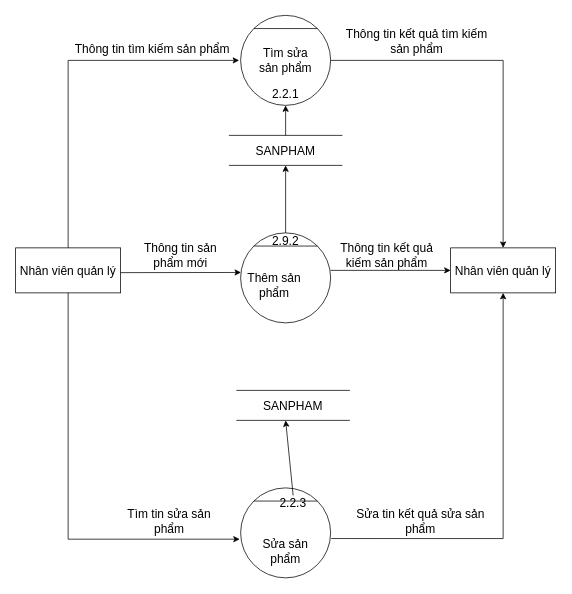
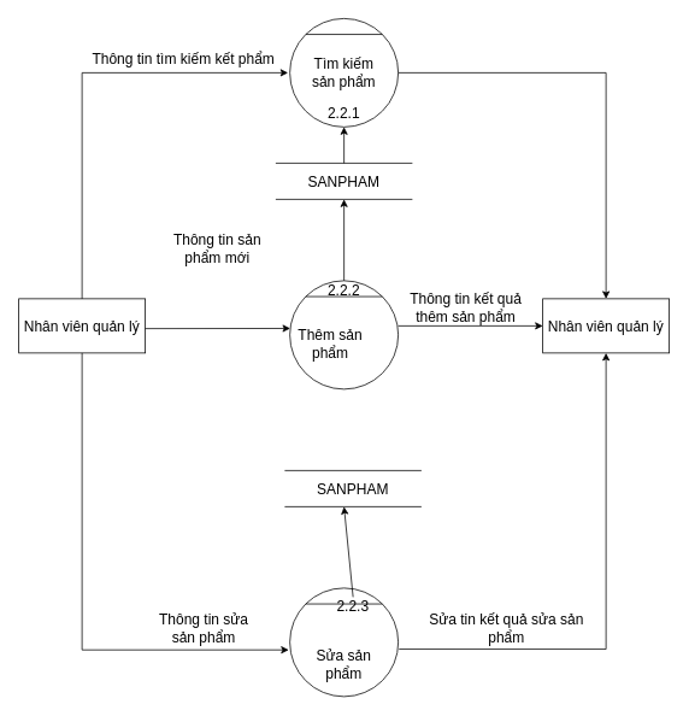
  <mxCell id="0" />
  <mxCell id="1" parent="0" />
  <mxCell id="2" value="" style="ellipse;whiteSpace=wrap;html=1;aspect=fixed;fontSize=16;" parent="1" vertex="1"><mxGeometry x="320" y="20" width="120" height="120" as="geometry" /></mxCell>
  <mxCell id="3" value="" style="endArrow=none;html=1;rounded=0;exitX=0;exitY=0;exitDx=0;exitDy=0;entryX=1;entryY=0;entryDx=0;entryDy=0;fontSize=16;" parent="1" source="2" target="2" edge="1"><mxGeometry width="50" height="50" relative="1" as="geometry"><mxPoint x="660" y="575" as="sourcePoint" /><mxPoint x="710" y="525" as="targetPoint" /></mxGeometry></mxCell>
- <mxCell id="4" value="Tìm sửa sản phẩm" style="text;html=1;strokeColor=none;fillColor=none;align=center;verticalAlign=middle;whiteSpace=wrap;rounded=0;fontSize=16;" parent="1" vertex="1"><mxGeometry x="340" y="65" width="80" height="30" as="geometry" /></mxCell>
+ <mxCell id="4" value="Tìm kiếm sản phẩm" style="text;html=1;strokeColor=none;fillColor=none;align=center;verticalAlign=middle;whiteSpace=wrap;rounded=0;fontSize=16;" parent="1" vertex="1"><mxGeometry x="340" y="65" width="80" height="30" as="geometry" /></mxCell>
  <mxCell id="5" value="" style="ellipse;whiteSpace=wrap;html=1;aspect=fixed;fontSize=16;" parent="1" vertex="1"><mxGeometry x="320" y="310" width="120" height="120" as="geometry" /></mxCell>
  <mxCell id="6" value="" style="endArrow=none;html=1;rounded=0;exitX=0;exitY=0;exitDx=0;exitDy=0;entryX=1;entryY=0;entryDx=0;entryDy=0;fontSize=16;" parent="1" source="5" target="5" edge="1"><mxGeometry width="50" height="50" relative="1" as="geometry"><mxPoint x="660" y="865" as="sourcePoint" /><mxPoint x="710" y="815" as="targetPoint" /></mxGeometry></mxCell>
  <mxCell id="7" value="&lt;font style=&quot;font-size: 16px&quot;&gt;Thêm sản phẩm&lt;/font&gt;" style="text;html=1;strokeColor=none;fillColor=none;align=center;verticalAlign=middle;whiteSpace=wrap;rounded=0;fontSize=16;" parent="1" vertex="1"><mxGeometry x="325" y="365" width="80" height="30" as="geometry" /></mxCell>
  <mxCell id="8" value="" style="ellipse;whiteSpace=wrap;html=1;aspect=fixed;fontSize=16;" parent="1" vertex="1"><mxGeometry x="320" y="650" width="120" height="120" as="geometry" /></mxCell>
  <mxCell id="9" value="" style="endArrow=none;html=1;rounded=0;exitX=0;exitY=0;exitDx=0;exitDy=0;entryX=1;entryY=0;entryDx=0;entryDy=0;fontSize=16;" parent="1" source="8" target="8" edge="1"><mxGeometry width="50" height="50" relative="1" as="geometry"><mxPoint x="660" y="1205" as="sourcePoint" /><mxPoint x="710" y="1155" as="targetPoint" /></mxGeometry></mxCell>
  <mxCell id="10" value="&lt;font style=&quot;font-size: 16px&quot;&gt;Sửa sản phẩm&lt;/font&gt;" style="text;html=1;strokeColor=none;fillColor=none;align=center;verticalAlign=middle;whiteSpace=wrap;rounded=0;fontSize=16;" parent="1" vertex="1"><mxGeometry x="340" y="720" width="80" height="30" as="geometry" /></mxCell>
  <mxCell id="11" value="Nhân viên quản lý" style="rounded=0;whiteSpace=wrap;html=1;fontSize=16;" parent="1" vertex="1"><mxGeometry x="20" y="330" width="140" height="60" as="geometry" /></mxCell>
  <mxCell id="12" value="Nhân viên quản lý" style="rounded=0;whiteSpace=wrap;html=1;fontSize=16;" parent="1" vertex="1"><mxGeometry x="600" y="330" width="140" height="60" as="geometry" /></mxCell>
  <mxCell id="13" value="&lt;font style=&quot;font-size: 16px&quot;&gt;2.2.1&lt;/font&gt;" style="text;html=1;strokeColor=none;fillColor=none;align=center;verticalAlign=middle;whiteSpace=wrap;rounded=0;" parent="1" vertex="1"><mxGeometry x="350" y="115" width="60" height="20" as="geometry" /></mxCell>
- <mxCell id="14" value="&lt;font style=&quot;font-size: 16px&quot;&gt;2.9.2&lt;/font&gt;" style="text;html=1;strokeColor=none;fillColor=none;align=center;verticalAlign=middle;whiteSpace=wrap;rounded=0;" parent="1" vertex="1"><mxGeometry x="360" y="310" width="40" height="20" as="geometry" /></mxCell>
+ <mxCell id="14" value="&lt;font style=&quot;font-size: 16px&quot;&gt;2.2.2&lt;/font&gt;" style="text;html=1;strokeColor=none;fillColor=none;align=center;verticalAlign=middle;whiteSpace=wrap;rounded=0;" parent="1" vertex="1"><mxGeometry x="360" y="310" width="40" height="20" as="geometry" /></mxCell>
  <mxCell id="15" value="&lt;font style=&quot;font-size: 16px&quot;&gt;2.2.3&lt;/font&gt;" style="text;html=1;strokeColor=none;fillColor=none;align=center;verticalAlign=middle;whiteSpace=wrap;rounded=0;" parent="1" vertex="1"><mxGeometry x="360" y="660" width="60" height="20" as="geometry" /></mxCell>
  <mxCell id="16" value="" style="edgeStyle=segmentEdgeStyle;endArrow=classic;html=1;rounded=0;fontSize=16;exitX=0.5;exitY=0;exitDx=0;exitDy=0;" parent="1" source="11" edge="1"><mxGeometry width="50" height="50" relative="1" as="geometry"><mxPoint x="410" y="320" as="sourcePoint" /><mxPoint x="318" y="80" as="targetPoint" /><Array as="points"><mxPoint x="90" y="80" /><mxPoint x="318" y="80" /></Array></mxGeometry></mxCell>
  <mxCell id="17" value="" style="endArrow=classic;html=1;rounded=0;fontSize=16;entryX=0.004;entryY=0.44;entryDx=0;entryDy=0;entryPerimeter=0;" parent="1" target="5" edge="1"><mxGeometry width="50" height="50" relative="1" as="geometry"><mxPoint x="160" y="363" as="sourcePoint" /><mxPoint x="460" y="355" as="targetPoint" /></mxGeometry></mxCell>
  <mxCell id="18" value="" style="edgeStyle=segmentEdgeStyle;endArrow=classic;html=1;rounded=0;fontSize=16;exitX=0.5;exitY=1;exitDx=0;exitDy=0;entryX=-0.01;entryY=0.57;entryDx=0;entryDy=0;entryPerimeter=0;" parent="1" source="11" target="8" edge="1"><mxGeometry width="50" height="50" relative="1" as="geometry"><mxPoint x="410" y="505" as="sourcePoint" /><mxPoint x="460" y="455" as="targetPoint" /><Array as="points"><mxPoint x="90" y="718" /></Array></mxGeometry></mxCell>
  <mxCell id="19" value="" style="edgeStyle=segmentEdgeStyle;endArrow=classic;html=1;rounded=0;fontSize=16;exitX=1;exitY=0.5;exitDx=0;exitDy=0;entryX=0.5;entryY=0;entryDx=0;entryDy=0;" parent="1" source="2" target="12" edge="1"><mxGeometry width="50" height="50" relative="1" as="geometry"><mxPoint x="590" y="215" as="sourcePoint" /><mxPoint x="818" y="50" as="targetPoint" /><Array as="points"><mxPoint x="670" y="80" /></Array></mxGeometry></mxCell>
  <mxCell id="20" value="" style="endArrow=classic;html=1;rounded=0;fontSize=16;entryX=0;entryY=0.5;entryDx=0;entryDy=0;" parent="1" target="12" edge="1"><mxGeometry width="50" height="50" relative="1" as="geometry"><mxPoint x="440" y="360" as="sourcePoint" /><mxPoint x="460" y="355" as="targetPoint" /></mxGeometry></mxCell>
  <mxCell id="21" value="" style="edgeStyle=segmentEdgeStyle;endArrow=classic;html=1;rounded=0;fontSize=16;exitX=1.007;exitY=0.563;exitDx=0;exitDy=0;exitPerimeter=0;entryX=0.5;entryY=1;entryDx=0;entryDy=0;" parent="1" source="8" target="12" edge="1"><mxGeometry width="50" height="50" relative="1" as="geometry"><mxPoint x="410" y="405" as="sourcePoint" /><mxPoint x="460" y="355" as="targetPoint" /></mxGeometry></mxCell>
  <mxCell id="22" value="SANPHAM" style="shape=partialRectangle;whiteSpace=wrap;html=1;left=0;right=0;fillColor=none;fontSize=16;" parent="1" vertex="1"><mxGeometry x="305" y="180" width="150" height="40" as="geometry" /></mxCell>
- <mxCell id="23" value="Thông tin tìm kiếm sản phẩm" style="text;html=1;strokeColor=none;fillColor=none;align=center;verticalAlign=middle;whiteSpace=wrap;rounded=0;fontSize=16;" parent="1" vertex="1"><mxGeometry x="90" y="50" width="225" height="30" as="geometry" /></mxCell>
- <mxCell id="24" value="Thông tin kết quả tìm kiếm sản phẩm" style="text;html=1;strokeColor=none;fillColor=none;align=center;verticalAlign=middle;whiteSpace=wrap;rounded=0;fontSize=16;" parent="1" vertex="1"><mxGeometry x="450" y="40" width="210" height="30" as="geometry" /></mxCell>
+ <mxCell id="23" value="Thông tin tìm kiếm kết phẩm" style="text;html=1;strokeColor=none;fillColor=none;align=center;verticalAlign=middle;whiteSpace=wrap;rounded=0;fontSize=16;" parent="1" vertex="1"><mxGeometry x="90" y="50" width="225" height="30" as="geometry" /></mxCell>
  <mxCell id="25" value="SANPHAM" style="shape=partialRectangle;whiteSpace=wrap;html=1;left=0;right=0;fillColor=none;fontSize=16;" parent="1" vertex="1"><mxGeometry x="315" y="520" width="150" height="40" as="geometry" /></mxCell>
  <mxCell id="26" value="" style="endArrow=classic;html=1;rounded=0;fontSize=16;entryX=0.5;entryY=1;entryDx=0;entryDy=0;exitX=0.5;exitY=0;exitDx=0;exitDy=0;" parent="1" source="22" target="2" edge="1"><mxGeometry width="50" height="50" relative="1" as="geometry"><mxPoint x="410" y="380" as="sourcePoint" /><mxPoint x="460" y="330" as="targetPoint" /></mxGeometry></mxCell>
  <mxCell id="27" value="" style="endArrow=classic;html=1;rounded=0;fontSize=16;entryX=0.5;entryY=1;entryDx=0;entryDy=0;exitX=0.5;exitY=0;exitDx=0;exitDy=0;" parent="1" target="22" edge="1" source="14"><mxGeometry width="50" height="50" relative="1" as="geometry"><mxPoint x="361" y="310" as="sourcePoint" /><mxPoint x="362" y="220" as="targetPoint" /></mxGeometry></mxCell>
  <mxCell id="28" value="" style="endArrow=classic;html=1;rounded=0;fontSize=16;exitX=0.5;exitY=0;exitDx=0;exitDy=0;" parent="1" edge="1" source="15"><mxGeometry width="50" height="50" relative="1" as="geometry"><mxPoint x="361" y="650" as="sourcePoint" /><mxPoint x="380" y="560" as="targetPoint" /></mxGeometry></mxCell>
- <mxCell id="29" value="Thông tin sản phẩm mới" style="text;html=1;strokeColor=none;fillColor=none;align=center;verticalAlign=middle;whiteSpace=wrap;rounded=0;fontSize=16;" parent="1" vertex="1"><mxGeometry x="175" y="325" width="130" height="30" as="geometry" /></mxCell>
- <mxCell id="30" value="Thông tin kết quả kiếm sản phẩm" style="text;html=1;strokeColor=none;fillColor=none;align=center;verticalAlign=middle;whiteSpace=wrap;rounded=0;fontSize=16;" parent="1" vertex="1"><mxGeometry x="450" y="320" width="130" height="40" as="geometry" /></mxCell>
+ <mxCell id="29" value="Thông tin sản phẩm mới" style="text;html=1;strokeColor=none;fillColor=none;align=center;verticalAlign=middle;whiteSpace=wrap;rounded=0;fontSize=16;" parent="1" vertex="1"><mxGeometry x="175" y="260" width="130" height="30" as="geometry" /></mxCell>
+ <mxCell id="30" value="Thông tin kết quả thêm sản phẩm" style="text;html=1;strokeColor=none;fillColor=none;align=center;verticalAlign=middle;whiteSpace=wrap;rounded=0;fontSize=16;" parent="1" vertex="1"><mxGeometry x="450" y="320" width="130" height="40" as="geometry" /></mxCell>
  <mxCell id="31" style="edgeStyle=orthogonalEdgeStyle;rounded=0;orthogonalLoop=1;jettySize=auto;html=1;exitX=0.5;exitY=1;exitDx=0;exitDy=0;fontSize=16;" parent="1" source="30" target="30" edge="1"><mxGeometry relative="1" as="geometry" /></mxCell>
- <mxCell id="32" value="Tìm tin sửa sản phẩm" style="text;html=1;strokeColor=none;fillColor=none;align=center;verticalAlign=middle;whiteSpace=wrap;rounded=0;fontSize=16;" parent="1" vertex="1"><mxGeometry x="160" y="680" width="130" height="30" as="geometry" /></mxCell>
+ <mxCell id="32" value="Thông tin sửa sản phẩm" style="text;html=1;strokeColor=none;fillColor=none;align=center;verticalAlign=middle;whiteSpace=wrap;rounded=0;fontSize=16;" parent="1" vertex="1"><mxGeometry x="160" y="680" width="130" height="30" as="geometry" /></mxCell>
  <mxCell id="33" value="Sửa tin kết quả sửa sản phẩm" style="text;html=1;strokeColor=none;fillColor=none;align=center;verticalAlign=middle;whiteSpace=wrap;rounded=0;fontSize=16;" parent="1" vertex="1"><mxGeometry x="470" y="675" width="180" height="40" as="geometry" /></mxCell>
